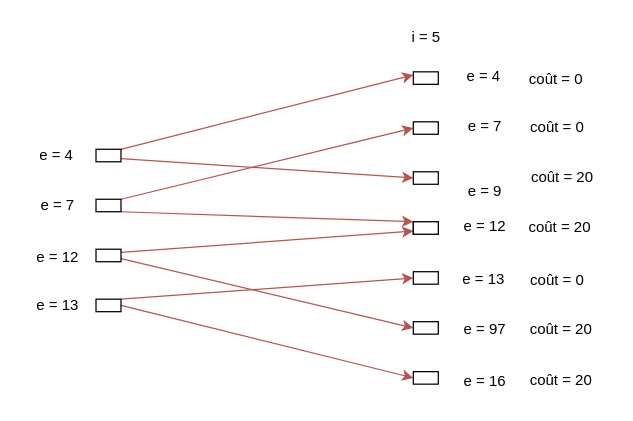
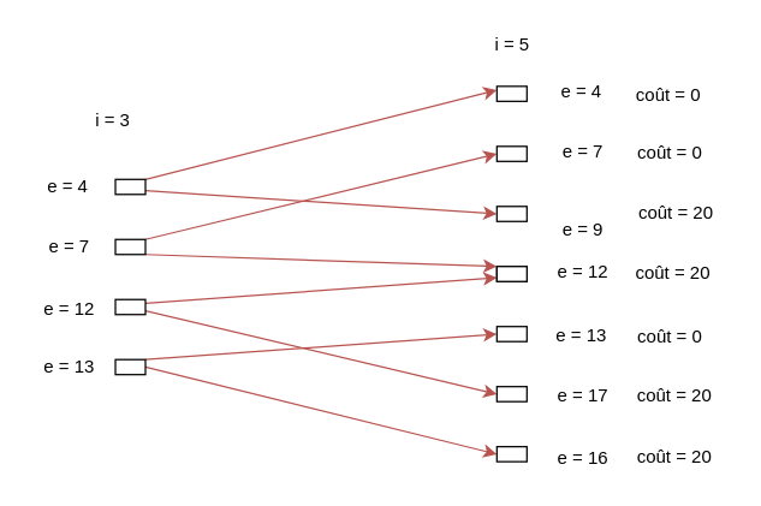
  <mxCell id="0" />
  <mxCell id="1" parent="0" />
  <mxCell id="2" style="rounded=0;orthogonalLoop=1;jettySize=auto;html=1;exitX=1;exitY=0;exitDx=0;exitDy=0;entryX=0;entryY=0.25;entryDx=0;entryDy=0;fillColor=#f8cecc;strokeColor=#b85450;" parent="1" source="4" target="14" edge="1"><mxGeometry relative="1" as="geometry" /></mxCell>
  <mxCell id="3" style="edgeStyle=none;rounded=0;orthogonalLoop=1;jettySize=auto;html=1;exitX=1;exitY=0.75;exitDx=0;exitDy=0;entryX=0;entryY=0.5;entryDx=0;entryDy=0;fillColor=#f8cecc;strokeColor=#b85450;" parent="1" source="4" target="16" edge="1"><mxGeometry relative="1" as="geometry" /></mxCell>
  <mxCell id="4" value="" style="rounded=0;whiteSpace=wrap;html=1;" parent="1" vertex="1"><mxGeometry x="76" y="119" width="20" height="10" as="geometry" /></mxCell>
  <mxCell id="5" style="edgeStyle=none;rounded=0;orthogonalLoop=1;jettySize=auto;html=1;exitX=1;exitY=0;exitDx=0;exitDy=0;entryX=0;entryY=0.5;entryDx=0;entryDy=0;fillColor=#f8cecc;strokeColor=#b85450;" parent="1" source="7" target="15" edge="1"><mxGeometry relative="1" as="geometry" /></mxCell>
  <mxCell id="6" style="edgeStyle=none;rounded=0;orthogonalLoop=1;jettySize=auto;html=1;exitX=1;exitY=1;exitDx=0;exitDy=0;entryX=0;entryY=0;entryDx=0;entryDy=0;fillColor=#f8cecc;strokeColor=#b85450;" parent="1" source="7" target="18" edge="1"><mxGeometry relative="1" as="geometry" /></mxCell>
  <mxCell id="7" value="" style="rounded=0;whiteSpace=wrap;html=1;" parent="1" vertex="1"><mxGeometry x="76" y="159" width="20" height="10" as="geometry" /></mxCell>
  <mxCell id="8" style="edgeStyle=none;rounded=0;orthogonalLoop=1;jettySize=auto;html=1;exitX=1;exitY=0.25;exitDx=0;exitDy=0;entryX=0;entryY=0.75;entryDx=0;entryDy=0;fillColor=#f8cecc;strokeColor=#b85450;" parent="1" source="10" target="18" edge="1"><mxGeometry relative="1" as="geometry"><mxPoint x="324" y="190" as="targetPoint" /></mxGeometry></mxCell>
  <mxCell id="9" style="edgeStyle=none;rounded=0;orthogonalLoop=1;jettySize=auto;html=1;exitX=1;exitY=0.75;exitDx=0;exitDy=0;entryX=0;entryY=0.5;entryDx=0;entryDy=0;fillColor=#f8cecc;strokeColor=#b85450;" parent="1" source="10" target="20" edge="1"><mxGeometry relative="1" as="geometry" /></mxCell>
  <mxCell id="10" value="" style="rounded=0;whiteSpace=wrap;html=1;" parent="1" vertex="1"><mxGeometry x="76" y="199" width="20" height="10" as="geometry" /></mxCell>
  <mxCell id="11" style="edgeStyle=none;rounded=0;orthogonalLoop=1;jettySize=auto;html=1;exitX=1;exitY=0;exitDx=0;exitDy=0;entryX=0;entryY=0.5;entryDx=0;entryDy=0;fillColor=#f8cecc;strokeColor=#b85450;" parent="1" source="13" target="19" edge="1"><mxGeometry relative="1" as="geometry" /></mxCell>
  <mxCell id="12" style="edgeStyle=none;rounded=0;orthogonalLoop=1;jettySize=auto;html=1;exitX=1;exitY=0.5;exitDx=0;exitDy=0;entryX=0;entryY=0.5;entryDx=0;entryDy=0;fillColor=#f8cecc;strokeColor=#b85450;" parent="1" source="13" target="21" edge="1"><mxGeometry relative="1" as="geometry" /></mxCell>
  <mxCell id="13" value="" style="rounded=0;whiteSpace=wrap;html=1;" parent="1" vertex="1"><mxGeometry x="76" y="239" width="20" height="10" as="geometry" /></mxCell>
  <mxCell id="14" value="" style="rounded=0;whiteSpace=wrap;html=1;" parent="1" vertex="1"><mxGeometry x="330" y="57" width="20" height="10" as="geometry" /></mxCell>
  <mxCell id="15" value="" style="rounded=0;whiteSpace=wrap;html=1;" parent="1" vertex="1"><mxGeometry x="330" y="97" width="20" height="10" as="geometry" /></mxCell>
  <mxCell id="16" value="" style="rounded=0;whiteSpace=wrap;html=1;" parent="1" vertex="1"><mxGeometry x="330" y="137" width="20" height="10" as="geometry" /></mxCell>
  <mxCell id="17" value="" style="rounded=0;whiteSpace=wrap;html=1;" parent="1" vertex="1"><mxGeometry x="330" y="177" width="20" height="10" as="geometry" /></mxCell>
  <mxCell id="18" value="" style="rounded=0;whiteSpace=wrap;html=1;" parent="1" vertex="1"><mxGeometry x="330" y="177" width="20" height="10" as="geometry" /></mxCell>
  <mxCell id="19" value="" style="rounded=0;whiteSpace=wrap;html=1;" parent="1" vertex="1"><mxGeometry x="330" y="217" width="20" height="10" as="geometry" /></mxCell>
  <mxCell id="20" value="" style="rounded=0;whiteSpace=wrap;html=1;" parent="1" vertex="1"><mxGeometry x="330" y="257" width="20" height="10" as="geometry" /></mxCell>
  <mxCell id="21" value="" style="rounded=0;whiteSpace=wrap;html=1;" parent="1" vertex="1"><mxGeometry x="330" y="297" width="20" height="10" as="geometry" /></mxCell>
+ <mxCell id="22" value="i = 3" style="text;html=1;align=center;verticalAlign=middle;resizable=0;points=[];autosize=1;" parent="1" vertex="1"><mxGeometry x="54" y="70" width="40" height="20" as="geometry" /></mxCell>
  <mxCell id="23" value="i = 5" style="text;html=1;align=center;verticalAlign=middle;resizable=0;points=[];autosize=1;" parent="1" vertex="1"><mxGeometry x="320" y="20" width="40" height="20" as="geometry" /></mxCell>
  <mxCell id="24" value="e = 4" style="text;html=1;align=center;verticalAlign=middle;resizable=0;points=[];autosize=1;" parent="1" vertex="1"><mxGeometry x="24" y="114" width="40" height="20" as="geometry" /></mxCell>
  <mxCell id="25" value="e = 7" style="text;html=1;align=center;verticalAlign=middle;resizable=0;points=[];autosize=1;" parent="1" vertex="1"><mxGeometry x="25" y="154" width="40" height="20" as="geometry" /></mxCell>
  <mxCell id="26" value="e = 12" style="text;html=1;align=center;verticalAlign=middle;resizable=0;points=[];autosize=1;" parent="1" vertex="1"><mxGeometry x="20" y="196" width="50" height="20" as="geometry" /></mxCell>
  <mxCell id="27" value="e = 13" style="text;html=1;align=center;verticalAlign=middle;resizable=0;points=[];autosize=1;" parent="1" vertex="1"><mxGeometry x="20" y="234" width="50" height="20" as="geometry" /></mxCell>
  <mxCell id="28" value="e = 4" style="text;html=1;align=center;verticalAlign=middle;resizable=0;points=[];autosize=1;" parent="1" vertex="1"><mxGeometry x="366" y="51" width="40" height="20" as="geometry" /></mxCell>
  <mxCell id="29" value="e = 7" style="text;html=1;align=center;verticalAlign=middle;resizable=0;points=[];autosize=1;" parent="1" vertex="1"><mxGeometry x="367" y="91" width="40" height="20" as="geometry" /></mxCell>
  <mxCell id="30" value="e = 9" style="text;html=1;align=center;verticalAlign=middle;resizable=0;points=[];autosize=1;" parent="1" vertex="1"><mxGeometry x="367" y="143" width="40" height="20" as="geometry" /></mxCell>
  <mxCell id="31" value="e = 12" style="text;html=1;align=center;verticalAlign=middle;resizable=0;points=[];autosize=1;" parent="1" vertex="1"><mxGeometry x="362" y="171" width="50" height="20" as="geometry" /></mxCell>
  <mxCell id="32" value="e = 13" style="text;html=1;align=center;verticalAlign=middle;resizable=0;points=[];autosize=1;" parent="1" vertex="1"><mxGeometry x="361" y="213" width="50" height="20" as="geometry" /></mxCell>
- <mxCell id="33" value="e = 97" style="text;html=1;align=center;verticalAlign=middle;resizable=0;points=[];autosize=1;" parent="1" vertex="1"><mxGeometry x="362" y="253" width="50" height="20" as="geometry" /></mxCell>
+ <mxCell id="33" value="e = 17" style="text;html=1;align=center;verticalAlign=middle;resizable=0;points=[];autosize=1;" parent="1" vertex="1"><mxGeometry x="362" y="253" width="50" height="20" as="geometry" /></mxCell>
  <mxCell id="34" value="e = 16" style="text;html=1;align=center;verticalAlign=middle;resizable=0;points=[];autosize=1;" parent="1" vertex="1"><mxGeometry x="362" y="295" width="50" height="20" as="geometry" /></mxCell>
  <mxCell id="35" value="coût = 0" style="text;html=1;align=center;verticalAlign=middle;resizable=0;points=[];autosize=1;strokeColor=none;fillColor=none;" parent="1" vertex="1"><mxGeometry x="414" y="53" width="60" height="20" as="geometry" /></mxCell>
  <mxCell id="36" value="coût = 0" style="text;html=1;align=center;verticalAlign=middle;resizable=0;points=[];autosize=1;strokeColor=none;fillColor=none;" parent="1" vertex="1"><mxGeometry x="415" y="92" width="60" height="20" as="geometry" /></mxCell>
  <mxCell id="37" value="coût = 0" style="text;html=1;align=center;verticalAlign=middle;resizable=0;points=[];autosize=1;strokeColor=none;fillColor=none;" parent="1" vertex="1"><mxGeometry x="415" y="214" width="60" height="20" as="geometry" /></mxCell>
  <mxCell id="38" value="coût = 20" style="text;html=1;align=center;verticalAlign=middle;resizable=0;points=[];autosize=1;strokeColor=none;fillColor=none;" parent="1" vertex="1"><mxGeometry x="413" y="253" width="70" height="20" as="geometry" /></mxCell>
  <mxCell id="39" value="coût = 20" style="text;html=1;align=center;verticalAlign=middle;resizable=0;points=[];autosize=1;strokeColor=none;fillColor=none;" parent="1" vertex="1"><mxGeometry x="413" y="294" width="70" height="20" as="geometry" /></mxCell>
  <mxCell id="40" value="coût = 20" style="text;html=1;align=center;verticalAlign=middle;resizable=0;points=[];autosize=1;strokeColor=none;fillColor=none;" parent="1" vertex="1"><mxGeometry x="412" y="172" width="70" height="20" as="geometry" /></mxCell>
  <mxCell id="41" value="coût = 20" style="text;html=1;align=center;verticalAlign=middle;resizable=0;points=[];autosize=1;strokeColor=none;fillColor=none;" parent="1" vertex="1"><mxGeometry x="414" y="132" width="70" height="20" as="geometry" /></mxCell>
